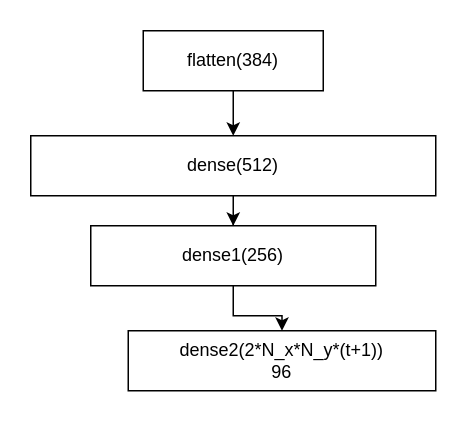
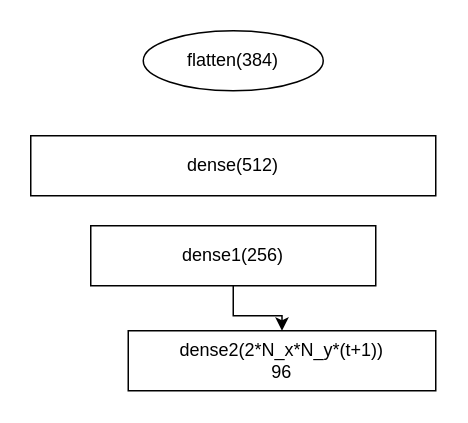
  <mxCell id="0" />
  <mxCell id="1" parent="0" />
- <mxCell id="2" style="edgeStyle=orthogonalEdgeStyle;rounded=0;orthogonalLoop=1;jettySize=auto;html=1;exitX=0.5;exitY=1;exitDx=0;exitDy=0;" edge="1" parent="1" source="3" target="5"><mxGeometry relative="1" as="geometry" /></mxCell>
- <mxCell id="3" value="flatten(384)" style="rounded=0;whiteSpace=wrap;html=1;" vertex="1" parent="1"><mxGeometry x="95" y="20" width="120" height="40" as="geometry" /></mxCell>
- <mxCell id="4" style="edgeStyle=orthogonalEdgeStyle;rounded=0;orthogonalLoop=1;jettySize=auto;html=1;exitX=0.5;exitY=1;exitDx=0;exitDy=0;" edge="1" parent="1" source="5" target="7"><mxGeometry relative="1" as="geometry" /></mxCell>
+ <mxCell id="3" value="flatten(384)" style="ellipse;whiteSpace=wrap;html=1;" vertex="1" parent="1"><mxGeometry x="95" y="20" width="120" height="40" as="geometry" /></mxCell>
  <mxCell id="5" value="dense(512)" style="rounded=0;whiteSpace=wrap;html=1;" vertex="1" parent="1"><mxGeometry x="20" y="90" width="270" height="40" as="geometry" /></mxCell>
  <mxCell id="6" style="edgeStyle=orthogonalEdgeStyle;rounded=0;orthogonalLoop=1;jettySize=auto;html=1;exitX=0.5;exitY=1;exitDx=0;exitDy=0;" edge="1" parent="1" source="7" target="8"><mxGeometry relative="1" as="geometry" /></mxCell>
  <mxCell id="7" value="dense1(256)" style="rounded=0;whiteSpace=wrap;html=1;" vertex="1" parent="1"><mxGeometry x="60" y="150" width="190" height="40" as="geometry" /></mxCell>
  <mxCell id="8" value="dense2(2*N_x*N_y*(t+1))&lt;br&gt;96" style="rounded=0;whiteSpace=wrap;html=1;" vertex="1" parent="1"><mxGeometry x="85" y="220" width="205" height="40" as="geometry" /></mxCell>
